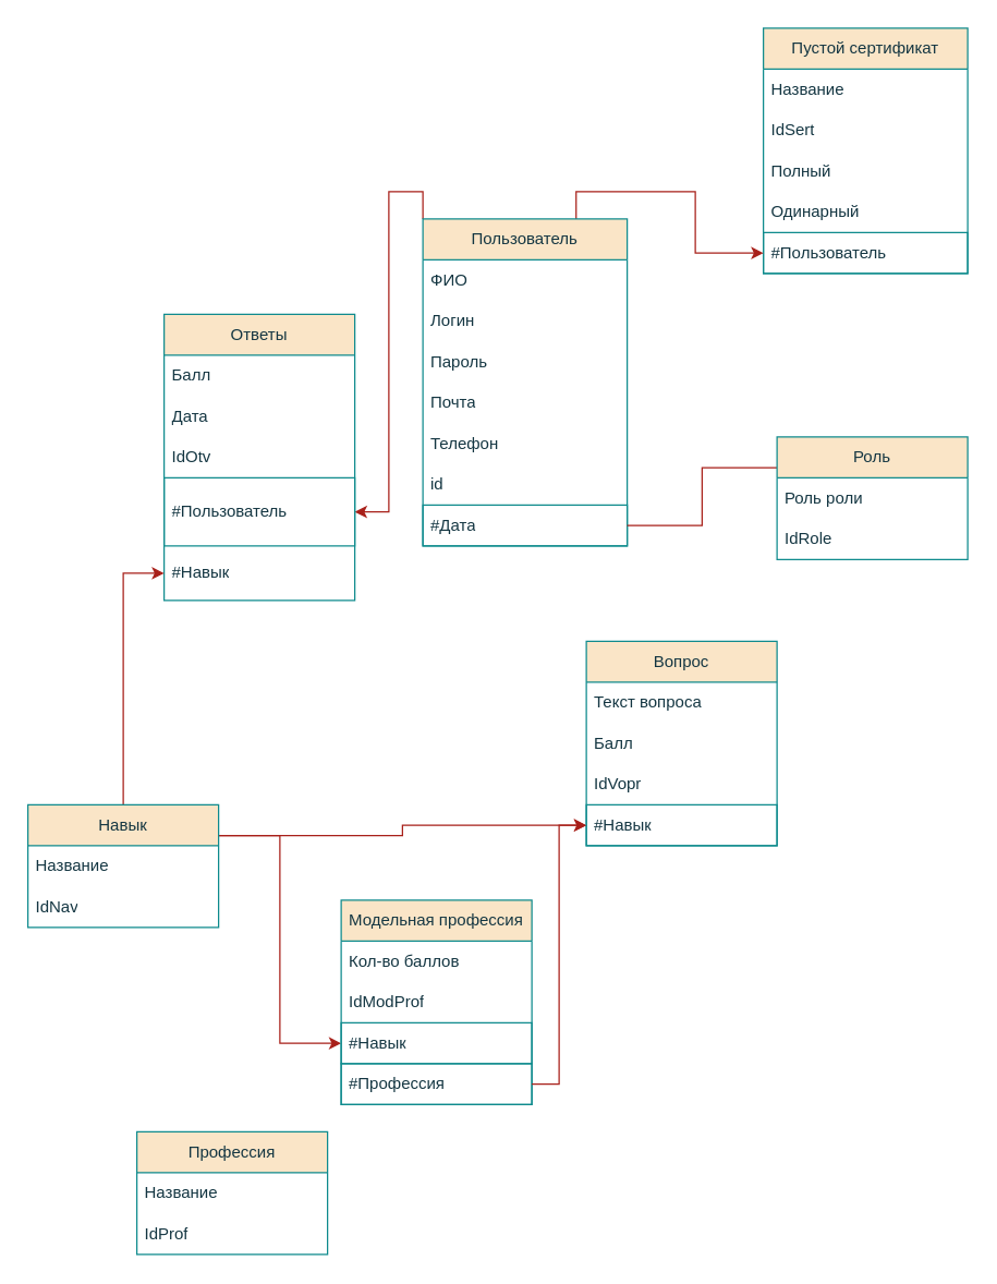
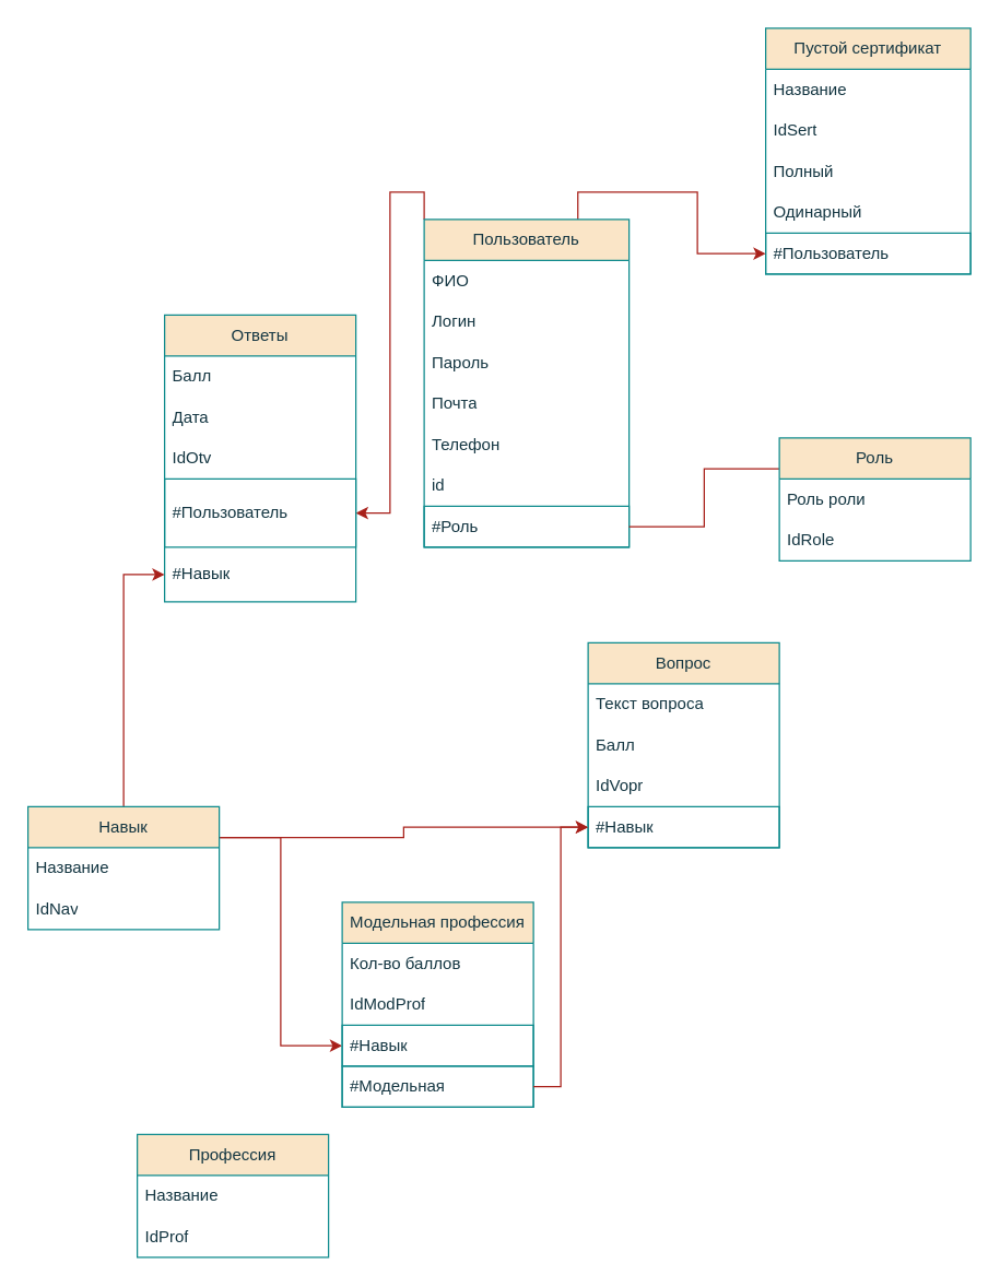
  <mxCell id="0" />
  <mxCell id="1" parent="0" />
  <mxCell id="2" value="Пустой сертификат" style="swimlane;fontStyle=0;childLayout=stackLayout;horizontal=1;startSize=30;horizontalStack=0;resizeParent=1;resizeParentMax=0;resizeLast=0;collapsible=1;marginBottom=0;whiteSpace=wrap;html=1;labelBackgroundColor=none;fillColor=#FAE5C7;strokeColor=#0F8B8D;fontColor=#143642;" vertex="1" parent="1"><mxGeometry x="560" y="20" width="150" height="180" as="geometry"><mxRectangle x="340" y="10" width="60" height="30" as="alternateBounds" /></mxGeometry></mxCell>
  <mxCell id="3" value="Название" style="text;strokeColor=none;fillColor=none;align=left;verticalAlign=middle;spacingLeft=4;spacingRight=4;overflow=hidden;points=[[0,0.5],[1,0.5]];portConstraint=eastwest;rotatable=0;whiteSpace=wrap;html=1;labelBackgroundColor=none;fontColor=#143642;" vertex="1" parent="2"><mxGeometry y="30" width="150" height="30" as="geometry" /></mxCell>
  <mxCell id="4" value="IdSert" style="text;strokeColor=none;fillColor=none;align=left;verticalAlign=middle;spacingLeft=4;spacingRight=4;overflow=hidden;points=[[0,0.5],[1,0.5]];portConstraint=eastwest;rotatable=0;whiteSpace=wrap;html=1;labelBackgroundColor=none;fontColor=#143642;" vertex="1" parent="2"><mxGeometry y="60" width="150" height="30" as="geometry" /></mxCell>
  <mxCell id="5" value="Полный" style="text;strokeColor=none;fillColor=none;align=left;verticalAlign=middle;spacingLeft=4;spacingRight=4;overflow=hidden;points=[[0,0.5],[1,0.5]];portConstraint=eastwest;rotatable=0;whiteSpace=wrap;html=1;labelBackgroundColor=none;fontColor=#143642;" vertex="1" parent="2"><mxGeometry y="90" width="150" height="30" as="geometry" /></mxCell>
  <mxCell id="6" value="Одинарный" style="text;strokeColor=none;fillColor=none;align=left;verticalAlign=middle;spacingLeft=4;spacingRight=4;overflow=hidden;points=[[0,0.5],[1,0.5]];portConstraint=eastwest;rotatable=0;whiteSpace=wrap;html=1;labelBackgroundColor=none;fontColor=#143642;" vertex="1" parent="2"><mxGeometry y="120" width="150" height="30" as="geometry" /></mxCell>
  <mxCell id="7" style="edgeStyle=orthogonalEdgeStyle;rounded=0;orthogonalLoop=1;jettySize=auto;html=1;exitX=0;exitY=0.5;exitDx=0;exitDy=0;entryX=0;entryY=0.5;entryDx=0;entryDy=0;labelBackgroundColor=none;strokeColor=#A8201A;fontColor=default;" edge="1" parent="2" source="8" target="8"><mxGeometry relative="1" as="geometry"><mxPoint x="-150" y="230" as="targetPoint" /></mxGeometry></mxCell>
  <mxCell id="8" value="#Пользователь" style="text;strokeColor=#0F8B8D;fillColor=none;align=left;verticalAlign=middle;spacingLeft=4;spacingRight=4;overflow=hidden;points=[[0,0.5],[1,0.5]];portConstraint=eastwest;rotatable=0;whiteSpace=wrap;html=1;labelBackgroundColor=none;fontColor=#143642;" vertex="1" parent="2"><mxGeometry y="150" width="150" height="30" as="geometry" /></mxCell>
  <mxCell id="9" style="edgeStyle=orthogonalEdgeStyle;rounded=0;orthogonalLoop=1;jettySize=auto;html=1;exitX=0;exitY=0.5;exitDx=0;exitDy=0;entryX=0;entryY=0.5;entryDx=0;entryDy=0;labelBackgroundColor=none;strokeColor=#A8201A;fontColor=default;" edge="1" parent="2" source="8" target="8"><mxGeometry relative="1" as="geometry"><mxPoint x="-50" y="220" as="targetPoint" /></mxGeometry></mxCell>
  <mxCell id="10" style="edgeStyle=orthogonalEdgeStyle;rounded=0;orthogonalLoop=1;jettySize=auto;html=1;exitX=0;exitY=0;exitDx=0;exitDy=0;labelBackgroundColor=none;strokeColor=#A8201A;fontColor=default;" edge="1" parent="1" source="12" target="29"><mxGeometry relative="1" as="geometry" /></mxCell>
  <mxCell id="11" style="edgeStyle=orthogonalEdgeStyle;rounded=0;orthogonalLoop=1;jettySize=auto;html=1;exitX=0.75;exitY=0;exitDx=0;exitDy=0;entryX=0;entryY=0.5;entryDx=0;entryDy=0;labelBackgroundColor=none;strokeColor=#A8201A;fontColor=default;" edge="1" parent="1" source="12" target="8"><mxGeometry relative="1" as="geometry" /></mxCell>
  <mxCell id="12" value="Пользователь" style="swimlane;fontStyle=0;childLayout=stackLayout;horizontal=1;startSize=30;horizontalStack=0;resizeParent=1;resizeParentMax=0;resizeLast=0;collapsible=1;marginBottom=0;whiteSpace=wrap;html=1;labelBackgroundColor=none;fillColor=#FAE5C7;strokeColor=#0F8B8D;fontColor=#143642;" vertex="1" parent="1"><mxGeometry x="310" y="160" width="150" height="240" as="geometry" /></mxCell>
  <mxCell id="13" value="ФИО" style="text;strokeColor=none;fillColor=none;align=left;verticalAlign=middle;spacingLeft=4;spacingRight=4;overflow=hidden;points=[[0,0.5],[1,0.5]];portConstraint=eastwest;rotatable=0;whiteSpace=wrap;html=1;labelBackgroundColor=none;fontColor=#143642;" vertex="1" parent="12"><mxGeometry y="30" width="150" height="30" as="geometry" /></mxCell>
  <mxCell id="14" value="Логин" style="text;strokeColor=none;fillColor=none;align=left;verticalAlign=middle;spacingLeft=4;spacingRight=4;overflow=hidden;points=[[0,0.5],[1,0.5]];portConstraint=eastwest;rotatable=0;whiteSpace=wrap;html=1;labelBackgroundColor=none;fontColor=#143642;" vertex="1" parent="12"><mxGeometry y="60" width="150" height="30" as="geometry" /></mxCell>
  <mxCell id="15" value="Пароль" style="text;strokeColor=none;fillColor=none;align=left;verticalAlign=middle;spacingLeft=4;spacingRight=4;overflow=hidden;points=[[0,0.5],[1,0.5]];portConstraint=eastwest;rotatable=0;whiteSpace=wrap;html=1;labelBackgroundColor=none;fontColor=#143642;" vertex="1" parent="12"><mxGeometry y="90" width="150" height="30" as="geometry" /></mxCell>
  <mxCell id="16" value="Почта" style="text;strokeColor=none;fillColor=none;align=left;verticalAlign=middle;spacingLeft=4;spacingRight=4;overflow=hidden;points=[[0,0.5],[1,0.5]];portConstraint=eastwest;rotatable=0;whiteSpace=wrap;html=1;labelBackgroundColor=none;fontColor=#143642;" vertex="1" parent="12"><mxGeometry y="120" width="150" height="30" as="geometry" /></mxCell>
  <mxCell id="17" value="Телефон" style="text;strokeColor=none;fillColor=none;align=left;verticalAlign=middle;spacingLeft=4;spacingRight=4;overflow=hidden;points=[[0,0.5],[1,0.5]];portConstraint=eastwest;rotatable=0;whiteSpace=wrap;html=1;labelBackgroundColor=none;fontColor=#143642;" vertex="1" parent="12"><mxGeometry y="150" width="150" height="30" as="geometry" /></mxCell>
  <mxCell id="18" value="id" style="text;strokeColor=none;fillColor=none;align=left;verticalAlign=middle;spacingLeft=4;spacingRight=4;overflow=hidden;points=[[0,0.5],[1,0.5]];portConstraint=eastwest;rotatable=0;whiteSpace=wrap;html=1;labelBackgroundColor=none;fontColor=#143642;" vertex="1" parent="12"><mxGeometry y="180" width="150" height="30" as="geometry" /></mxCell>
- <mxCell id="19" value="#Дата" style="text;strokeColor=#0F8B8D;fillColor=none;align=left;verticalAlign=middle;spacingLeft=4;spacingRight=4;overflow=hidden;points=[[0,0.5],[1,0.5]];portConstraint=eastwest;rotatable=0;whiteSpace=wrap;html=1;labelBackgroundColor=none;fontColor=#143642;" vertex="1" parent="12"><mxGeometry y="210" width="150" height="30" as="geometry" /></mxCell>
+ <mxCell id="19" value="#Роль" style="text;strokeColor=#0F8B8D;fillColor=none;align=left;verticalAlign=middle;spacingLeft=4;spacingRight=4;overflow=hidden;points=[[0,0.5],[1,0.5]];portConstraint=eastwest;rotatable=0;whiteSpace=wrap;html=1;labelBackgroundColor=none;fontColor=#143642;" vertex="1" parent="12"><mxGeometry y="210" width="150" height="30" as="geometry" /></mxCell>
  <mxCell id="20" style="edgeStyle=orthogonalEdgeStyle;rounded=0;orthogonalLoop=1;jettySize=auto;html=1;exitX=0;exitY=0.25;exitDx=0;exitDy=0;labelBackgroundColor=none;strokeColor=#A8201A;fontColor=default;endArrow=none;" edge="1" parent="1" source="21" target="19"><mxGeometry relative="1" as="geometry" /></mxCell>
  <mxCell id="21" value="Роль" style="swimlane;fontStyle=0;childLayout=stackLayout;horizontal=1;startSize=30;horizontalStack=0;resizeParent=1;resizeParentMax=0;resizeLast=0;collapsible=1;marginBottom=0;whiteSpace=wrap;html=1;labelBackgroundColor=none;fillColor=#FAE5C7;strokeColor=#0F8B8D;fontColor=#143642;" vertex="1" parent="1"><mxGeometry x="570" y="320" width="140" height="90" as="geometry" /></mxCell>
  <mxCell id="22" value="Роль роли" style="text;strokeColor=none;fillColor=none;align=left;verticalAlign=middle;spacingLeft=4;spacingRight=4;overflow=hidden;points=[[0,0.5],[1,0.5]];portConstraint=eastwest;rotatable=0;whiteSpace=wrap;html=1;labelBackgroundColor=none;fontColor=#143642;" vertex="1" parent="21"><mxGeometry y="30" width="140" height="30" as="geometry" /></mxCell>
  <mxCell id="23" value="IdRole" style="text;strokeColor=none;fillColor=none;align=left;verticalAlign=middle;spacingLeft=4;spacingRight=4;overflow=hidden;points=[[0,0.5],[1,0.5]];portConstraint=eastwest;rotatable=0;whiteSpace=wrap;html=1;labelBackgroundColor=none;fontColor=#143642;" vertex="1" parent="21"><mxGeometry y="60" width="140" height="30" as="geometry" /></mxCell>
  <mxCell id="24" style="edgeStyle=orthogonalEdgeStyle;rounded=0;orthogonalLoop=1;jettySize=auto;html=1;exitX=1;exitY=0.5;exitDx=0;exitDy=0;labelBackgroundColor=none;strokeColor=#A8201A;fontColor=default;" edge="1" parent="1" source="19"><mxGeometry relative="1" as="geometry"><mxPoint x="460" y="385" as="targetPoint" /></mxGeometry></mxCell>
  <mxCell id="25" value="Ответы" style="swimlane;fontStyle=0;childLayout=stackLayout;horizontal=1;startSize=30;horizontalStack=0;resizeParent=1;resizeParentMax=0;resizeLast=0;collapsible=1;marginBottom=0;whiteSpace=wrap;html=1;labelBackgroundColor=none;fillColor=#FAE5C7;strokeColor=#0F8B8D;fontColor=#143642;" vertex="1" parent="1"><mxGeometry x="120" y="230" width="140" height="210" as="geometry" /></mxCell>
  <mxCell id="26" value="Балл" style="text;strokeColor=none;fillColor=none;align=left;verticalAlign=middle;spacingLeft=4;spacingRight=4;overflow=hidden;points=[[0,0.5],[1,0.5]];portConstraint=eastwest;rotatable=0;whiteSpace=wrap;html=1;labelBackgroundColor=none;fontColor=#143642;" vertex="1" parent="25"><mxGeometry y="30" width="140" height="30" as="geometry" /></mxCell>
  <mxCell id="27" value="Дата" style="text;strokeColor=none;fillColor=none;align=left;verticalAlign=middle;spacingLeft=4;spacingRight=4;overflow=hidden;points=[[0,0.5],[1,0.5]];portConstraint=eastwest;rotatable=0;whiteSpace=wrap;html=1;labelBackgroundColor=none;fontColor=#143642;" vertex="1" parent="25"><mxGeometry y="60" width="140" height="30" as="geometry" /></mxCell>
  <mxCell id="28" value="IdOtv" style="text;strokeColor=none;fillColor=none;align=left;verticalAlign=middle;spacingLeft=4;spacingRight=4;overflow=hidden;points=[[0,0.5],[1,0.5]];portConstraint=eastwest;rotatable=0;whiteSpace=wrap;html=1;labelBackgroundColor=none;fontColor=#143642;" vertex="1" parent="25"><mxGeometry y="90" width="140" height="30" as="geometry" /></mxCell>
  <mxCell id="29" value="#Пользователь" style="text;strokeColor=#0F8B8D;fillColor=none;align=left;verticalAlign=middle;spacingLeft=4;spacingRight=4;overflow=hidden;points=[[0,0.5],[1,0.5]];portConstraint=eastwest;rotatable=0;whiteSpace=wrap;html=1;labelBackgroundColor=none;fontColor=#143642;" vertex="1" parent="25"><mxGeometry y="120" width="140" height="50" as="geometry" /></mxCell>
  <mxCell id="30" value="#Навык" style="text;strokeColor=none;fillColor=none;align=left;verticalAlign=middle;spacingLeft=4;spacingRight=4;overflow=hidden;points=[[0,0.5],[1,0.5]];portConstraint=eastwest;rotatable=0;whiteSpace=wrap;html=1;labelBackgroundColor=none;fontColor=#143642;" vertex="1" parent="25"><mxGeometry y="170" width="140" height="40" as="geometry" /></mxCell>
  <mxCell id="31" style="edgeStyle=orthogonalEdgeStyle;rounded=0;orthogonalLoop=1;jettySize=auto;html=1;exitX=0.5;exitY=0;exitDx=0;exitDy=0;labelBackgroundColor=none;strokeColor=#A8201A;fontColor=default;" edge="1" parent="1" source="34" target="30"><mxGeometry relative="1" as="geometry" /></mxCell>
  <mxCell id="32" style="edgeStyle=orthogonalEdgeStyle;rounded=0;orthogonalLoop=1;jettySize=auto;html=1;exitX=1;exitY=0.25;exitDx=0;exitDy=0;labelBackgroundColor=none;strokeColor=#A8201A;fontColor=default;" edge="1" parent="1" source="34" target="41"><mxGeometry relative="1" as="geometry" /></mxCell>
  <mxCell id="33" style="edgeStyle=orthogonalEdgeStyle;rounded=0;orthogonalLoop=1;jettySize=auto;html=1;exitX=1;exitY=0.25;exitDx=0;exitDy=0;labelBackgroundColor=none;strokeColor=#A8201A;fontColor=default;" edge="1" parent="1" source="34" target="48"><mxGeometry relative="1" as="geometry" /></mxCell>
  <mxCell id="34" value="Навык" style="swimlane;fontStyle=0;childLayout=stackLayout;horizontal=1;startSize=30;horizontalStack=0;resizeParent=1;resizeParentMax=0;resizeLast=0;collapsible=1;marginBottom=0;whiteSpace=wrap;html=1;labelBackgroundColor=none;fillColor=#FAE5C7;strokeColor=#0F8B8D;fontColor=#143642;" vertex="1" parent="1"><mxGeometry x="20" y="590" width="140" height="90" as="geometry" /></mxCell>
  <mxCell id="35" value="Название" style="text;strokeColor=none;fillColor=none;align=left;verticalAlign=middle;spacingLeft=4;spacingRight=4;overflow=hidden;points=[[0,0.5],[1,0.5]];portConstraint=eastwest;rotatable=0;whiteSpace=wrap;html=1;labelBackgroundColor=none;fontColor=#143642;" vertex="1" parent="34"><mxGeometry y="30" width="140" height="30" as="geometry" /></mxCell>
  <mxCell id="36" value="IdNav" style="text;strokeColor=none;fillColor=none;align=left;verticalAlign=middle;spacingLeft=4;spacingRight=4;overflow=hidden;points=[[0,0.5],[1,0.5]];portConstraint=eastwest;rotatable=0;whiteSpace=wrap;html=1;labelBackgroundColor=none;fontColor=#143642;" vertex="1" parent="34"><mxGeometry y="60" width="140" height="30" as="geometry" /></mxCell>
  <mxCell id="37" value="Вопрос" style="swimlane;fontStyle=0;childLayout=stackLayout;horizontal=1;startSize=30;horizontalStack=0;resizeParent=1;resizeParentMax=0;resizeLast=0;collapsible=1;marginBottom=0;whiteSpace=wrap;html=1;labelBackgroundColor=none;fillColor=#FAE5C7;strokeColor=#0F8B8D;fontColor=#143642;" vertex="1" parent="1"><mxGeometry x="430" y="470" width="140" height="150" as="geometry" /></mxCell>
  <mxCell id="38" value="Текст вопроса" style="text;strokeColor=none;fillColor=none;align=left;verticalAlign=middle;spacingLeft=4;spacingRight=4;overflow=hidden;points=[[0,0.5],[1,0.5]];portConstraint=eastwest;rotatable=0;whiteSpace=wrap;html=1;labelBackgroundColor=none;fontColor=#143642;" vertex="1" parent="37"><mxGeometry y="30" width="140" height="30" as="geometry" /></mxCell>
  <mxCell id="39" value="Балл" style="text;strokeColor=none;fillColor=none;align=left;verticalAlign=middle;spacingLeft=4;spacingRight=4;overflow=hidden;points=[[0,0.5],[1,0.5]];portConstraint=eastwest;rotatable=0;whiteSpace=wrap;html=1;labelBackgroundColor=none;fontColor=#143642;" vertex="1" parent="37"><mxGeometry y="60" width="140" height="30" as="geometry" /></mxCell>
  <mxCell id="40" value="IdVopr" style="text;strokeColor=none;fillColor=none;align=left;verticalAlign=middle;spacingLeft=4;spacingRight=4;overflow=hidden;points=[[0,0.5],[1,0.5]];portConstraint=eastwest;rotatable=0;whiteSpace=wrap;html=1;labelBackgroundColor=none;fontColor=#143642;" vertex="1" parent="37"><mxGeometry y="90" width="140" height="30" as="geometry" /></mxCell>
  <mxCell id="41" value="#Навык" style="text;strokeColor=#0F8B8D;fillColor=none;align=left;verticalAlign=middle;spacingLeft=4;spacingRight=4;overflow=hidden;points=[[0,0.5],[1,0.5]];portConstraint=eastwest;rotatable=0;whiteSpace=wrap;html=1;labelBackgroundColor=none;fontColor=#143642;" vertex="1" parent="37"><mxGeometry y="120" width="140" height="30" as="geometry" /></mxCell>
  <mxCell id="42" value="Профессия" style="swimlane;fontStyle=0;childLayout=stackLayout;horizontal=1;startSize=30;horizontalStack=0;resizeParent=1;resizeParentMax=0;resizeLast=0;collapsible=1;marginBottom=0;whiteSpace=wrap;html=1;labelBackgroundColor=none;fillColor=#FAE5C7;strokeColor=#0F8B8D;fontColor=#143642;" vertex="1" parent="1"><mxGeometry x="100" y="830" width="140" height="90" as="geometry" /></mxCell>
  <mxCell id="43" value="Название" style="text;strokeColor=none;fillColor=none;align=left;verticalAlign=middle;spacingLeft=4;spacingRight=4;overflow=hidden;points=[[0,0.5],[1,0.5]];portConstraint=eastwest;rotatable=0;whiteSpace=wrap;html=1;labelBackgroundColor=none;fontColor=#143642;" vertex="1" parent="42"><mxGeometry y="30" width="140" height="30" as="geometry" /></mxCell>
  <mxCell id="44" value="IdProf" style="text;strokeColor=none;fillColor=none;align=left;verticalAlign=middle;spacingLeft=4;spacingRight=4;overflow=hidden;points=[[0,0.5],[1,0.5]];portConstraint=eastwest;rotatable=0;whiteSpace=wrap;html=1;labelBackgroundColor=none;fontColor=#143642;" vertex="1" parent="42"><mxGeometry y="60" width="140" height="30" as="geometry" /></mxCell>
  <mxCell id="45" value="Модельная профессия" style="swimlane;fontStyle=0;childLayout=stackLayout;horizontal=1;startSize=30;horizontalStack=0;resizeParent=1;resizeParentMax=0;resizeLast=0;collapsible=1;marginBottom=0;whiteSpace=wrap;html=1;labelBackgroundColor=none;fillColor=#FAE5C7;strokeColor=#0F8B8D;fontColor=#143642;" vertex="1" parent="1"><mxGeometry x="250" y="660" width="140" height="150" as="geometry" /></mxCell>
  <mxCell id="46" value="Кол-во баллов" style="text;strokeColor=none;fillColor=none;align=left;verticalAlign=middle;spacingLeft=4;spacingRight=4;overflow=hidden;points=[[0,0.5],[1,0.5]];portConstraint=eastwest;rotatable=0;whiteSpace=wrap;html=1;labelBackgroundColor=none;fontColor=#143642;" vertex="1" parent="45"><mxGeometry y="30" width="140" height="30" as="geometry" /></mxCell>
  <mxCell id="47" value="IdModProf" style="text;strokeColor=none;fillColor=none;align=left;verticalAlign=middle;spacingLeft=4;spacingRight=4;overflow=hidden;points=[[0,0.5],[1,0.5]];portConstraint=eastwest;rotatable=0;whiteSpace=wrap;html=1;labelBackgroundColor=none;fontColor=#143642;" vertex="1" parent="45"><mxGeometry y="60" width="140" height="30" as="geometry" /></mxCell>
  <mxCell id="48" value="#Навык" style="text;strokeColor=#0F8B8D;fillColor=none;align=left;verticalAlign=middle;spacingLeft=4;spacingRight=4;overflow=hidden;points=[[0,0.5],[1,0.5]];portConstraint=eastwest;rotatable=0;whiteSpace=wrap;html=1;labelBackgroundColor=none;fontColor=#143642;" vertex="1" parent="45"><mxGeometry y="90" width="140" height="30" as="geometry" /></mxCell>
- <mxCell id="49" value="#Профессия" style="text;strokeColor=#0F8B8D;fillColor=none;align=left;verticalAlign=middle;spacingLeft=4;spacingRight=4;overflow=hidden;points=[[0,0.5],[1,0.5]];portConstraint=eastwest;rotatable=0;whiteSpace=wrap;html=1;labelBackgroundColor=none;fontColor=#143642;" vertex="1" parent="45"><mxGeometry y="120" width="140" height="30" as="geometry" /></mxCell>
+ <mxCell id="49" value="#Модельная" style="text;strokeColor=#0F8B8D;fillColor=none;align=left;verticalAlign=middle;spacingLeft=4;spacingRight=4;overflow=hidden;points=[[0,0.5],[1,0.5]];portConstraint=eastwest;rotatable=0;whiteSpace=wrap;html=1;labelBackgroundColor=none;fontColor=#143642;" vertex="1" parent="45"><mxGeometry y="120" width="140" height="30" as="geometry" /></mxCell>
  <mxCell id="50" value="" style="edgeStyle=orthogonalEdgeStyle;rounded=0;orthogonalLoop=1;jettySize=auto;html=1;labelBackgroundColor=none;strokeColor=#A8201A;fontColor=default;" edge="1" parent="1" source="49" target="41"><mxGeometry relative="1" as="geometry" /></mxCell>
